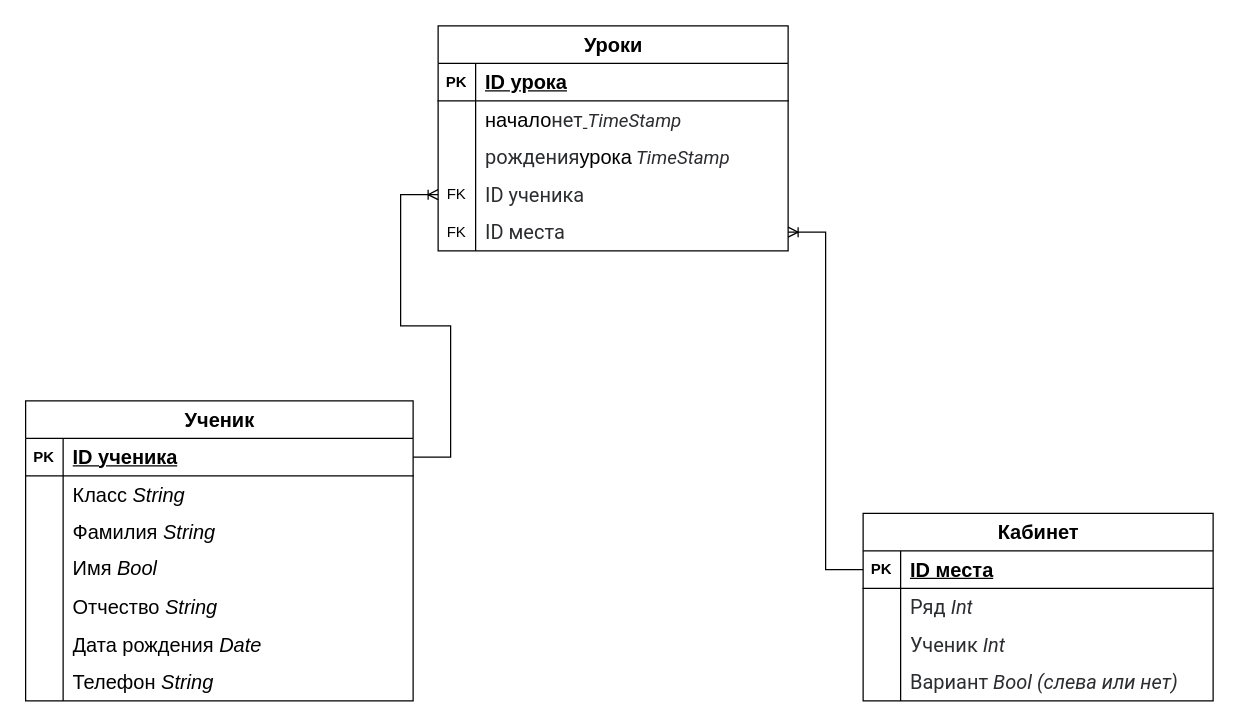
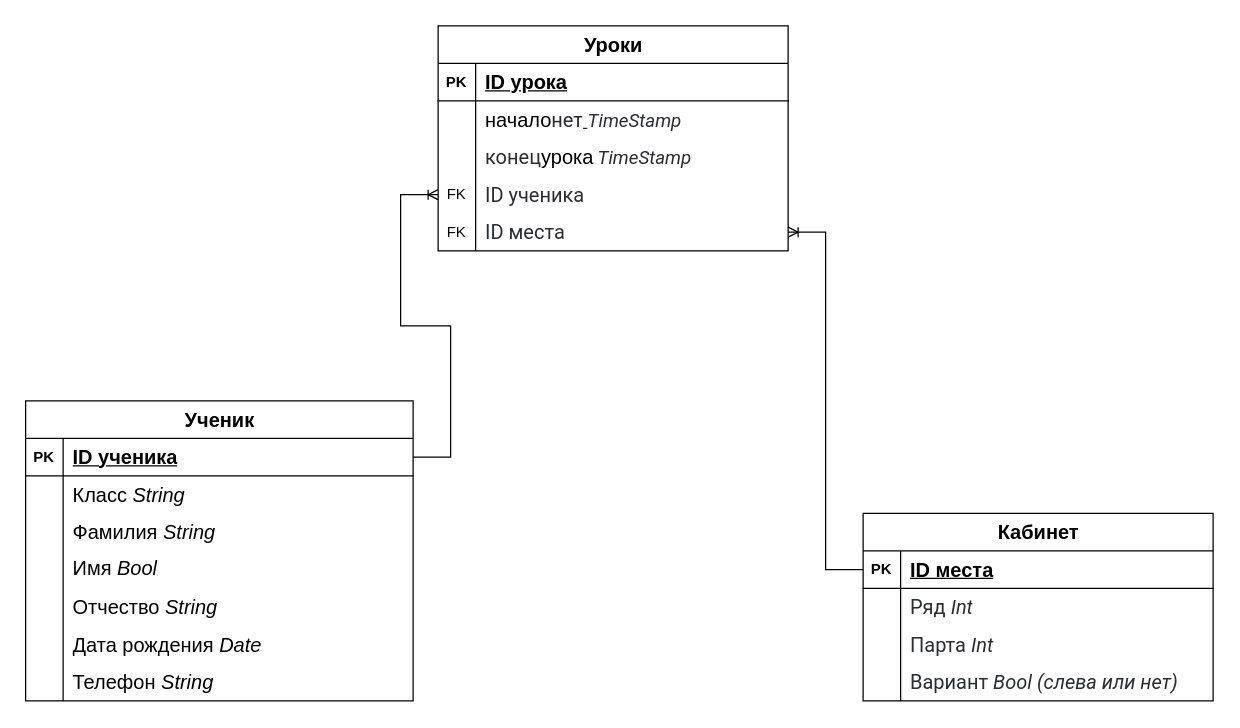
  <mxCell id="0" />
  <mxCell id="1" parent="0" />
  <mxCell id="2" value="&lt;font style=&quot;font-size: 16px;&quot;&gt;Ученик&lt;/font&gt;" style="shape=table;startSize=30;container=1;collapsible=1;childLayout=tableLayout;fixedRows=1;rowLines=0;fontStyle=1;align=center;resizeLast=1;html=1;" vertex="1" parent="1"><mxGeometry x="20" y="320" width="310" height="240" as="geometry" /></mxCell>
  <mxCell id="3" value="" style="shape=tableRow;horizontal=0;startSize=0;swimlaneHead=0;swimlaneBody=0;fillColor=none;collapsible=0;dropTarget=0;points=[[0,0.5],[1,0.5]];portConstraint=eastwest;top=0;left=0;right=0;bottom=1;fontSize=16;" vertex="1" parent="2"><mxGeometry y="30" width="310" height="30" as="geometry" /></mxCell>
  <mxCell id="4" value="PK" style="shape=partialRectangle;connectable=0;fillColor=none;top=0;left=0;bottom=0;right=0;fontStyle=1;overflow=hidden;whiteSpace=wrap;html=1;" vertex="1" parent="3"><mxGeometry width="30" height="30" as="geometry"><mxRectangle width="30" height="30" as="alternateBounds" /></mxGeometry></mxCell>
  <mxCell id="5" value="&lt;font style=&quot;font-size: 16px;&quot;&gt;ID ученика&lt;/font&gt;" style="shape=partialRectangle;connectable=0;fillColor=none;top=0;left=0;bottom=0;right=0;align=left;spacingLeft=6;fontStyle=5;overflow=hidden;whiteSpace=wrap;html=1;" vertex="1" parent="3"><mxGeometry x="30" width="280" height="30" as="geometry"><mxRectangle width="280" height="30" as="alternateBounds" /></mxGeometry></mxCell>
  <mxCell id="6" value="" style="shape=tableRow;horizontal=0;startSize=0;swimlaneHead=0;swimlaneBody=0;fillColor=none;collapsible=0;dropTarget=0;points=[[0,0.5],[1,0.5]];portConstraint=eastwest;top=0;left=0;right=0;bottom=0;" vertex="1" parent="2"><mxGeometry y="60" width="310" height="30" as="geometry" /></mxCell>
  <mxCell id="7" value="" style="shape=partialRectangle;connectable=0;fillColor=none;top=0;left=0;bottom=0;right=0;editable=1;overflow=hidden;whiteSpace=wrap;html=1;" vertex="1" parent="6"><mxGeometry width="30" height="30" as="geometry"><mxRectangle width="30" height="30" as="alternateBounds" /></mxGeometry></mxCell>
  <mxCell id="8" value="Класс &lt;i&gt;String&lt;/i&gt;" style="shape=partialRectangle;connectable=0;fillColor=none;top=0;left=0;bottom=0;right=0;align=left;spacingLeft=6;overflow=hidden;whiteSpace=wrap;html=1;fontSize=16;" vertex="1" parent="6"><mxGeometry x="30" width="280" height="30" as="geometry"><mxRectangle width="280" height="30" as="alternateBounds" /></mxGeometry></mxCell>
  <mxCell id="9" value="" style="shape=tableRow;horizontal=0;startSize=0;swimlaneHead=0;swimlaneBody=0;fillColor=none;collapsible=0;dropTarget=0;points=[[0,0.5],[1,0.5]];portConstraint=eastwest;top=0;left=0;right=0;bottom=0;" vertex="1" parent="2"><mxGeometry y="90" width="310" height="30" as="geometry" /></mxCell>
  <mxCell id="10" value="" style="shape=partialRectangle;connectable=0;fillColor=none;top=0;left=0;bottom=0;right=0;editable=1;overflow=hidden;whiteSpace=wrap;html=1;" vertex="1" parent="9"><mxGeometry width="30" height="30" as="geometry"><mxRectangle width="30" height="30" as="alternateBounds" /></mxGeometry></mxCell>
  <mxCell id="11" value="Фамилия &lt;i&gt;String&lt;/i&gt;" style="shape=partialRectangle;connectable=0;fillColor=none;top=0;left=0;bottom=0;right=0;align=left;spacingLeft=6;overflow=hidden;whiteSpace=wrap;html=1;fontSize=16;" vertex="1" parent="9"><mxGeometry x="30" width="280" height="30" as="geometry"><mxRectangle width="280" height="30" as="alternateBounds" /></mxGeometry></mxCell>
  <mxCell id="12" value="" style="shape=tableRow;horizontal=0;startSize=0;swimlaneHead=0;swimlaneBody=0;fillColor=none;collapsible=0;dropTarget=0;points=[[0,0.5],[1,0.5]];portConstraint=eastwest;top=0;left=0;right=0;bottom=0;" vertex="1" parent="2"><mxGeometry y="120" width="310" height="30" as="geometry" /></mxCell>
  <mxCell id="13" value="" style="shape=partialRectangle;connectable=0;fillColor=none;top=0;left=0;bottom=0;right=0;editable=1;overflow=hidden;whiteSpace=wrap;html=1;" vertex="1" parent="12"><mxGeometry width="30" height="30" as="geometry"><mxRectangle width="30" height="30" as="alternateBounds" /></mxGeometry></mxCell>
  <mxCell id="14" value="&lt;font style=&quot;font-size: 16px;&quot;&gt;Имя &lt;i&gt;Bool&lt;/i&gt;&lt;/font&gt;" style="shape=partialRectangle;connectable=0;fillColor=none;top=0;left=0;bottom=0;right=0;align=left;spacingLeft=6;overflow=hidden;whiteSpace=wrap;html=1;fontSize=17;" vertex="1" parent="12"><mxGeometry x="30" width="280" height="30" as="geometry"><mxRectangle width="280" height="30" as="alternateBounds" /></mxGeometry></mxCell>
  <mxCell id="15" value="" style="shape=tableRow;horizontal=0;startSize=0;swimlaneHead=0;swimlaneBody=0;fillColor=none;collapsible=0;dropTarget=0;points=[[0,0.5],[1,0.5]];portConstraint=eastwest;top=0;left=0;right=0;bottom=0;" vertex="1" parent="2"><mxGeometry y="150" width="310" height="30" as="geometry" /></mxCell>
  <mxCell id="16" value="" style="shape=partialRectangle;connectable=0;fillColor=none;top=0;left=0;bottom=0;right=0;editable=1;overflow=hidden;whiteSpace=wrap;html=1;" vertex="1" parent="15"><mxGeometry width="30" height="30" as="geometry"><mxRectangle width="30" height="30" as="alternateBounds" /></mxGeometry></mxCell>
  <mxCell id="17" value="Отчество &lt;i&gt;String&lt;/i&gt;" style="shape=partialRectangle;connectable=0;fillColor=none;top=0;left=0;bottom=0;right=0;align=left;spacingLeft=6;overflow=hidden;whiteSpace=wrap;html=1;fontSize=16;" vertex="1" parent="15"><mxGeometry x="30" width="280" height="30" as="geometry"><mxRectangle width="280" height="30" as="alternateBounds" /></mxGeometry></mxCell>
  <mxCell id="18" value="" style="shape=tableRow;horizontal=0;startSize=0;swimlaneHead=0;swimlaneBody=0;fillColor=none;collapsible=0;dropTarget=0;points=[[0,0.5],[1,0.5]];portConstraint=eastwest;top=0;left=0;right=0;bottom=0;" vertex="1" parent="2"><mxGeometry y="180" width="310" height="30" as="geometry" /></mxCell>
  <mxCell id="19" value="" style="shape=partialRectangle;connectable=0;fillColor=none;top=0;left=0;bottom=0;right=0;editable=1;overflow=hidden;whiteSpace=wrap;html=1;" vertex="1" parent="18"><mxGeometry width="30" height="30" as="geometry"><mxRectangle width="30" height="30" as="alternateBounds" /></mxGeometry></mxCell>
  <mxCell id="20" value="Дата рождения &lt;i&gt;Date&lt;/i&gt;" style="shape=partialRectangle;connectable=0;fillColor=none;top=0;left=0;bottom=0;right=0;align=left;spacingLeft=6;overflow=hidden;whiteSpace=wrap;html=1;fontSize=16;" vertex="1" parent="18"><mxGeometry x="30" width="280" height="30" as="geometry"><mxRectangle width="280" height="30" as="alternateBounds" /></mxGeometry></mxCell>
  <mxCell id="21" value="" style="shape=tableRow;horizontal=0;startSize=0;swimlaneHead=0;swimlaneBody=0;fillColor=none;collapsible=0;dropTarget=0;points=[[0,0.5],[1,0.5]];portConstraint=eastwest;top=0;left=0;right=0;bottom=0;" vertex="1" parent="2"><mxGeometry y="210" width="310" height="30" as="geometry" /></mxCell>
  <mxCell id="22" value="" style="shape=partialRectangle;connectable=0;fillColor=none;top=0;left=0;bottom=0;right=0;editable=1;overflow=hidden;whiteSpace=wrap;html=1;" vertex="1" parent="21"><mxGeometry width="30" height="30" as="geometry"><mxRectangle width="30" height="30" as="alternateBounds" /></mxGeometry></mxCell>
  <mxCell id="23" value="Телефон &lt;i&gt;String&lt;/i&gt;" style="shape=partialRectangle;connectable=0;fillColor=none;top=0;left=0;bottom=0;right=0;align=left;spacingLeft=6;overflow=hidden;whiteSpace=wrap;html=1;fontSize=16;" vertex="1" parent="21"><mxGeometry x="30" width="280" height="30" as="geometry"><mxRectangle width="280" height="30" as="alternateBounds" /></mxGeometry></mxCell>
  <mxCell id="24" value="&lt;font style=&quot;font-size: 16px;&quot;&gt;Кабинет&lt;/font&gt;" style="shape=table;startSize=30;container=1;collapsible=1;childLayout=tableLayout;fixedRows=1;rowLines=0;fontStyle=1;align=center;resizeLast=1;html=1;" vertex="1" parent="1"><mxGeometry x="690" y="410" width="280" height="150" as="geometry" /></mxCell>
  <mxCell id="25" value="" style="shape=tableRow;horizontal=0;startSize=0;swimlaneHead=0;swimlaneBody=0;fillColor=none;collapsible=0;dropTarget=0;points=[[0,0.5],[1,0.5]];portConstraint=eastwest;top=0;left=0;right=0;bottom=1;" vertex="1" parent="24"><mxGeometry y="30" width="280" height="30" as="geometry" /></mxCell>
  <mxCell id="26" value="PK" style="shape=partialRectangle;connectable=0;fillColor=none;top=0;left=0;bottom=0;right=0;fontStyle=1;overflow=hidden;whiteSpace=wrap;html=1;" vertex="1" parent="25"><mxGeometry width="30" height="30" as="geometry"><mxRectangle width="30" height="30" as="alternateBounds" /></mxGeometry></mxCell>
  <mxCell id="27" value="ID места" style="shape=partialRectangle;connectable=0;fillColor=none;top=0;left=0;bottom=0;right=0;align=left;spacingLeft=6;fontStyle=5;overflow=hidden;whiteSpace=wrap;html=1;fontSize=16;" vertex="1" parent="25"><mxGeometry x="30" width="250" height="30" as="geometry"><mxRectangle width="250" height="30" as="alternateBounds" /></mxGeometry></mxCell>
  <mxCell id="28" value="" style="shape=tableRow;horizontal=0;startSize=0;swimlaneHead=0;swimlaneBody=0;fillColor=none;collapsible=0;dropTarget=0;points=[[0,0.5],[1,0.5]];portConstraint=eastwest;top=0;left=0;right=0;bottom=0;" vertex="1" parent="24"><mxGeometry y="60" width="280" height="30" as="geometry" /></mxCell>
  <mxCell id="29" value="" style="shape=partialRectangle;connectable=0;fillColor=none;top=0;left=0;bottom=0;right=0;editable=1;overflow=hidden;whiteSpace=wrap;html=1;" vertex="1" parent="28"><mxGeometry width="30" height="30" as="geometry"><mxRectangle width="30" height="30" as="alternateBounds" /></mxGeometry></mxCell>
  <mxCell id="30" value="&lt;font face=&quot;Roboto, San Francisco, Helvetica Neue, Helvetica, Arial&quot; color=&quot;#2c2d30&quot;&gt;&lt;span style=&quot;font-size: 16px; background-color: rgb(255, 255, 255);&quot;&gt;Ряд &lt;i&gt;Int&lt;/i&gt;&lt;/span&gt;&lt;/font&gt;" style="shape=partialRectangle;connectable=0;fillColor=none;top=0;left=0;bottom=0;right=0;align=left;spacingLeft=6;overflow=hidden;whiteSpace=wrap;html=1;" vertex="1" parent="28"><mxGeometry x="30" width="250" height="30" as="geometry"><mxRectangle width="250" height="30" as="alternateBounds" /></mxGeometry></mxCell>
  <mxCell id="31" value="" style="shape=tableRow;horizontal=0;startSize=0;swimlaneHead=0;swimlaneBody=0;fillColor=none;collapsible=0;dropTarget=0;points=[[0,0.5],[1,0.5]];portConstraint=eastwest;top=0;left=0;right=0;bottom=0;" vertex="1" parent="24"><mxGeometry y="90" width="280" height="30" as="geometry" /></mxCell>
  <mxCell id="32" value="" style="shape=partialRectangle;connectable=0;fillColor=none;top=0;left=0;bottom=0;right=0;editable=1;overflow=hidden;whiteSpace=wrap;html=1;" vertex="1" parent="31"><mxGeometry width="30" height="30" as="geometry"><mxRectangle width="30" height="30" as="alternateBounds" /></mxGeometry></mxCell>
- <mxCell id="33" value="&lt;font face=&quot;Roboto, San Francisco, Helvetica Neue, Helvetica, Arial&quot; color=&quot;#2c2d30&quot;&gt;&lt;span style=&quot;font-size: 16px; background-color: rgb(255, 255, 255);&quot;&gt;Ученик &lt;i&gt;Int&lt;/i&gt;&lt;/span&gt;&lt;/font&gt;" style="shape=partialRectangle;connectable=0;fillColor=none;top=0;left=0;bottom=0;right=0;align=left;spacingLeft=6;overflow=hidden;whiteSpace=wrap;html=1;" vertex="1" parent="31"><mxGeometry x="30" width="250" height="30" as="geometry"><mxRectangle width="250" height="30" as="alternateBounds" /></mxGeometry></mxCell>
+ <mxCell id="33" value="&lt;font face=&quot;Roboto, San Francisco, Helvetica Neue, Helvetica, Arial&quot; color=&quot;#2c2d30&quot;&gt;&lt;span style=&quot;font-size: 16px; background-color: rgb(255, 255, 255);&quot;&gt;Парта &lt;i&gt;Int&lt;/i&gt;&lt;/span&gt;&lt;/font&gt;" style="shape=partialRectangle;connectable=0;fillColor=none;top=0;left=0;bottom=0;right=0;align=left;spacingLeft=6;overflow=hidden;whiteSpace=wrap;html=1;" vertex="1" parent="31"><mxGeometry x="30" width="250" height="30" as="geometry"><mxRectangle width="250" height="30" as="alternateBounds" /></mxGeometry></mxCell>
  <mxCell id="34" value="" style="shape=tableRow;horizontal=0;startSize=0;swimlaneHead=0;swimlaneBody=0;fillColor=none;collapsible=0;dropTarget=0;points=[[0,0.5],[1,0.5]];portConstraint=eastwest;top=0;left=0;right=0;bottom=0;" vertex="1" parent="24"><mxGeometry y="120" width="280" height="30" as="geometry" /></mxCell>
  <mxCell id="35" value="" style="shape=partialRectangle;connectable=0;fillColor=none;top=0;left=0;bottom=0;right=0;editable=1;overflow=hidden;whiteSpace=wrap;html=1;" vertex="1" parent="34"><mxGeometry width="30" height="30" as="geometry"><mxRectangle width="30" height="30" as="alternateBounds" /></mxGeometry></mxCell>
  <mxCell id="36" value="&lt;font face=&quot;Roboto, San Francisco, Helvetica Neue, Helvetica, Arial&quot; color=&quot;#2c2d30&quot;&gt;&lt;span style=&quot;font-size: 16px; background-color: rgb(255, 255, 255);&quot;&gt;Вариант &lt;i&gt;Bool (слева или нет)&lt;/i&gt;&lt;/span&gt;&lt;/font&gt;" style="shape=partialRectangle;connectable=0;fillColor=none;top=0;left=0;bottom=0;right=0;align=left;spacingLeft=6;overflow=hidden;whiteSpace=wrap;html=1;" vertex="1" parent="34"><mxGeometry x="30" width="250" height="30" as="geometry"><mxRectangle width="250" height="30" as="alternateBounds" /></mxGeometry></mxCell>
  <mxCell id="37" value="&lt;span style=&quot;font-size: 16px;&quot;&gt;Уроки&lt;/span&gt;" style="shape=table;startSize=30;container=1;collapsible=1;childLayout=tableLayout;fixedRows=1;rowLines=0;fontStyle=1;align=center;resizeLast=1;html=1;" vertex="1" parent="1"><mxGeometry x="350" y="20" width="280" height="180" as="geometry" /></mxCell>
  <mxCell id="38" value="" style="shape=tableRow;horizontal=0;startSize=0;swimlaneHead=0;swimlaneBody=0;fillColor=none;collapsible=0;dropTarget=0;points=[[0,0.5],[1,0.5]];portConstraint=eastwest;top=0;left=0;right=0;bottom=1;" vertex="1" parent="37"><mxGeometry y="30" width="280" height="30" as="geometry" /></mxCell>
  <mxCell id="39" value="PK" style="shape=partialRectangle;connectable=0;fillColor=none;top=0;left=0;bottom=0;right=0;fontStyle=1;overflow=hidden;whiteSpace=wrap;html=1;" vertex="1" parent="38"><mxGeometry width="30" height="30" as="geometry"><mxRectangle width="30" height="30" as="alternateBounds" /></mxGeometry></mxCell>
  <mxCell id="40" value="ID урока" style="shape=partialRectangle;connectable=0;fillColor=none;top=0;left=0;bottom=0;right=0;align=left;spacingLeft=6;fontStyle=5;overflow=hidden;whiteSpace=wrap;html=1;fontSize=16;" vertex="1" parent="38"><mxGeometry x="30" width="250" height="30" as="geometry"><mxRectangle width="250" height="30" as="alternateBounds" /></mxGeometry></mxCell>
  <mxCell id="41" value="" style="shape=tableRow;horizontal=0;startSize=0;swimlaneHead=0;swimlaneBody=0;fillColor=none;collapsible=0;dropTarget=0;points=[[0,0.5],[1,0.5]];portConstraint=eastwest;top=0;left=0;right=0;bottom=0;" vertex="1" parent="37"><mxGeometry y="60" width="280" height="30" as="geometry" /></mxCell>
  <mxCell id="42" value="" style="shape=partialRectangle;connectable=0;fillColor=none;top=0;left=0;bottom=0;right=0;editable=1;overflow=hidden;whiteSpace=wrap;html=1;" vertex="1" parent="41"><mxGeometry width="30" height="30" as="geometry"><mxRectangle width="30" height="30" as="alternateBounds" /></mxGeometry></mxCell>
  <mxCell id="43" value="&lt;font style=&quot;font-size: 16px;&quot;&gt;начало&lt;span style=&quot;box-sizing: border-box; color: rgb(44, 45, 48); font-family: Roboto, &amp;quot;San Francisco&amp;quot;, &amp;quot;Helvetica Neue&amp;quot;, Helvetica, Arial; background-color: rgb(255, 255, 255);&quot;&gt;нет&lt;/span&gt;&lt;/font&gt;&lt;u style=&quot;box-sizing: border-box; color: rgb(44, 45, 48); font-family: Roboto, &amp;quot;San Francisco&amp;quot;, &amp;quot;Helvetica Neue&amp;quot;, Helvetica, Arial; font-size: 15px; background-color: rgb(255, 255, 255);&quot;&gt;&amp;nbsp;&lt;/u&gt;&lt;em style=&quot;box-sizing: border-box; color: rgb(44, 45, 48); font-family: Roboto, &amp;quot;San Francisco&amp;quot;, &amp;quot;Helvetica Neue&amp;quot;, Helvetica, Arial; font-size: 15px; background-color: rgb(255, 255, 255);&quot;&gt;TimeStamp&lt;/em&gt;" style="shape=partialRectangle;connectable=0;fillColor=none;top=0;left=0;bottom=0;right=0;align=left;spacingLeft=6;overflow=hidden;whiteSpace=wrap;html=1;" vertex="1" parent="41"><mxGeometry x="30" width="250" height="30" as="geometry"><mxRectangle width="250" height="30" as="alternateBounds" /></mxGeometry></mxCell>
  <mxCell id="44" value="" style="shape=tableRow;horizontal=0;startSize=0;swimlaneHead=0;swimlaneBody=0;fillColor=none;collapsible=0;dropTarget=0;points=[[0,0.5],[1,0.5]];portConstraint=eastwest;top=0;left=0;right=0;bottom=0;" vertex="1" parent="37"><mxGeometry y="90" width="280" height="30" as="geometry" /></mxCell>
  <mxCell id="45" value="" style="shape=partialRectangle;connectable=0;fillColor=none;top=0;left=0;bottom=0;right=0;editable=1;overflow=hidden;whiteSpace=wrap;html=1;" vertex="1" parent="44"><mxGeometry width="30" height="30" as="geometry"><mxRectangle width="30" height="30" as="alternateBounds" /></mxGeometry></mxCell>
- <mxCell id="46" value="&lt;font style=&quot;font-size: 16px;&quot;&gt;&lt;span style=&quot;box-sizing: border-box; color: rgb(44, 45, 48); font-family: Roboto, &amp;quot;San Francisco&amp;quot;, &amp;quot;Helvetica Neue&amp;quot;, Helvetica, Arial; background-color: rgb(255, 255, 255);&quot;&gt;рождения&lt;/span&gt;урока&lt;/font&gt;&amp;nbsp;&lt;em style=&quot;box-sizing: border-box; color: rgb(44, 45, 48); font-family: Roboto, &amp;quot;San Francisco&amp;quot;, &amp;quot;Helvetica Neue&amp;quot;, Helvetica, Arial; font-size: 15px; background-color: rgb(255, 255, 255);&quot;&gt;TimeStamp&lt;/em&gt;" style="shape=partialRectangle;connectable=0;fillColor=none;top=0;left=0;bottom=0;right=0;align=left;spacingLeft=6;overflow=hidden;whiteSpace=wrap;html=1;" vertex="1" parent="44"><mxGeometry x="30" width="250" height="30" as="geometry"><mxRectangle width="250" height="30" as="alternateBounds" /></mxGeometry></mxCell>
+ <mxCell id="46" value="&lt;font style=&quot;font-size: 16px;&quot;&gt;&lt;span style=&quot;box-sizing: border-box; color: rgb(44, 45, 48); font-family: Roboto, &amp;quot;San Francisco&amp;quot;, &amp;quot;Helvetica Neue&amp;quot;, Helvetica, Arial; background-color: rgb(255, 255, 255);&quot;&gt;конец&lt;/span&gt;урока&lt;/font&gt;&amp;nbsp;&lt;em style=&quot;box-sizing: border-box; color: rgb(44, 45, 48); font-family: Roboto, &amp;quot;San Francisco&amp;quot;, &amp;quot;Helvetica Neue&amp;quot;, Helvetica, Arial; font-size: 15px; background-color: rgb(255, 255, 255);&quot;&gt;TimeStamp&lt;/em&gt;" style="shape=partialRectangle;connectable=0;fillColor=none;top=0;left=0;bottom=0;right=0;align=left;spacingLeft=6;overflow=hidden;whiteSpace=wrap;html=1;" vertex="1" parent="44"><mxGeometry x="30" width="250" height="30" as="geometry"><mxRectangle width="250" height="30" as="alternateBounds" /></mxGeometry></mxCell>
  <mxCell id="47" value="" style="shape=tableRow;horizontal=0;startSize=0;swimlaneHead=0;swimlaneBody=0;fillColor=none;collapsible=0;dropTarget=0;points=[[0,0.5],[1,0.5]];portConstraint=eastwest;top=0;left=0;right=0;bottom=0;" vertex="1" parent="37"><mxGeometry y="120" width="280" height="30" as="geometry" /></mxCell>
  <mxCell id="48" value="FK" style="shape=partialRectangle;connectable=0;fillColor=none;top=0;left=0;bottom=0;right=0;editable=1;overflow=hidden;whiteSpace=wrap;html=1;" vertex="1" parent="47"><mxGeometry width="30" height="30" as="geometry"><mxRectangle width="30" height="30" as="alternateBounds" /></mxGeometry></mxCell>
  <mxCell id="49" value="&lt;font face=&quot;Roboto, San Francisco, Helvetica Neue, Helvetica, Arial&quot; color=&quot;#2c2d30&quot;&gt;&lt;span style=&quot;font-size: 16px; background-color: rgb(255, 255, 255);&quot;&gt;ID ученика&lt;/span&gt;&lt;/font&gt;" style="shape=partialRectangle;connectable=0;fillColor=none;top=0;left=0;bottom=0;right=0;align=left;spacingLeft=6;overflow=hidden;whiteSpace=wrap;html=1;" vertex="1" parent="47"><mxGeometry x="30" width="250" height="30" as="geometry"><mxRectangle width="250" height="30" as="alternateBounds" /></mxGeometry></mxCell>
  <mxCell id="50" value="" style="shape=tableRow;horizontal=0;startSize=0;swimlaneHead=0;swimlaneBody=0;fillColor=none;collapsible=0;dropTarget=0;points=[[0,0.5],[1,0.5]];portConstraint=eastwest;top=0;left=0;right=0;bottom=0;" vertex="1" parent="37"><mxGeometry y="150" width="280" height="30" as="geometry" /></mxCell>
  <mxCell id="51" value="FK" style="shape=partialRectangle;connectable=0;fillColor=none;top=0;left=0;bottom=0;right=0;editable=1;overflow=hidden;whiteSpace=wrap;html=1;" vertex="1" parent="50"><mxGeometry width="30" height="30" as="geometry"><mxRectangle width="30" height="30" as="alternateBounds" /></mxGeometry></mxCell>
  <mxCell id="52" value="&lt;font face=&quot;Roboto, San Francisco, Helvetica Neue, Helvetica, Arial&quot; color=&quot;#2c2d30&quot;&gt;&lt;span style=&quot;font-size: 16px; background-color: rgb(255, 255, 255);&quot;&gt;ID места&lt;/span&gt;&lt;/font&gt;" style="shape=partialRectangle;connectable=0;fillColor=none;top=0;left=0;bottom=0;right=0;align=left;spacingLeft=6;overflow=hidden;whiteSpace=wrap;html=1;" vertex="1" parent="50"><mxGeometry x="30" width="250" height="30" as="geometry"><mxRectangle width="250" height="30" as="alternateBounds" /></mxGeometry></mxCell>
  <mxCell id="53" value="" style="edgeStyle=entityRelationEdgeStyle;fontSize=12;html=1;endArrow=ERoneToMany;rounded=0;exitX=1;exitY=0.5;exitDx=0;exitDy=0;" edge="1" parent="1" source="3" target="47"><mxGeometry width="100" height="100" relative="1" as="geometry"><mxPoint x="260" y="250" as="sourcePoint" /><mxPoint x="360" y="150" as="targetPoint" /></mxGeometry></mxCell>
  <mxCell id="54" value="" style="edgeStyle=entityRelationEdgeStyle;fontSize=12;html=1;endArrow=ERoneToMany;rounded=0;exitX=0;exitY=0.5;exitDx=0;exitDy=0;" edge="1" parent="1" source="25" target="50"><mxGeometry width="100" height="100" relative="1" as="geometry"><mxPoint x="530" y="290" as="sourcePoint" /><mxPoint x="630" y="190" as="targetPoint" /></mxGeometry></mxCell>
